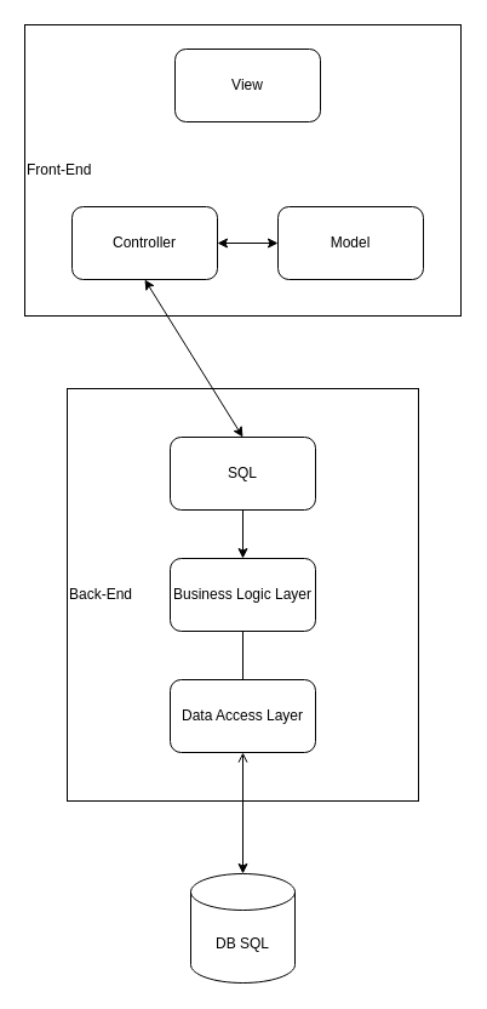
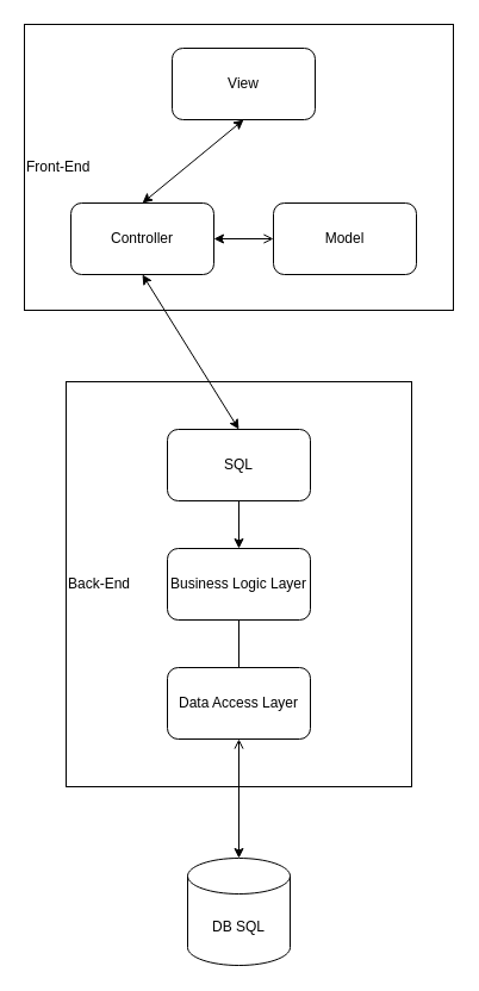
  <mxCell id="0" />
  <mxCell id="1" parent="0" />
  <mxCell id="2" value="Back-End" style="rounded=0;whiteSpace=wrap;html=1;fillColor=none;align=left;" vertex="1" parent="1"><mxGeometry x="55" y="320" width="290" height="340" as="geometry" /></mxCell>
  <mxCell id="3" value="DB SQL" style="shape=cylinder3;whiteSpace=wrap;html=1;boundedLbl=1;backgroundOutline=1;size=15;" vertex="1" parent="1"><mxGeometry x="157" y="720" width="86" height="90" as="geometry" /></mxCell>
  <mxCell id="4" value="Front-End" style="rounded=0;whiteSpace=wrap;html=1;fillColor=none;align=left;" vertex="1" parent="1"><mxGeometry x="20" y="20" width="360" height="240" as="geometry" /></mxCell>
  <mxCell id="5" value="Data Access Layer" style="rounded=1;whiteSpace=wrap;html=1;" vertex="1" parent="1"><mxGeometry x="140" y="560" width="120" height="60" as="geometry" /></mxCell>
  <mxCell id="6" value="Business Logic Layer" style="rounded=1;whiteSpace=wrap;html=1;" vertex="1" parent="1"><mxGeometry x="140" y="460" width="120" height="60" as="geometry" /></mxCell>
  <mxCell id="7" value="SQL" style="rounded=1;whiteSpace=wrap;html=1;" vertex="1" parent="1"><mxGeometry x="140" y="360" width="120" height="60" as="geometry" /></mxCell>
  <mxCell id="8" value="Controller" style="rounded=1;whiteSpace=wrap;html=1;fillColor=none;" vertex="1" parent="1"><mxGeometry x="59" y="170" width="120" height="60" as="geometry" /></mxCell>
  <mxCell id="9" value="Model" style="rounded=1;whiteSpace=wrap;html=1;fillColor=none;" vertex="1" parent="1"><mxGeometry x="229" y="170" width="120" height="60" as="geometry" /></mxCell>
  <mxCell id="10" value="View" style="rounded=1;whiteSpace=wrap;html=1;fillColor=none;" vertex="1" parent="1"><mxGeometry x="144" y="40" width="120" height="60" as="geometry" /></mxCell>
  <mxCell id="11" value="" style="endArrow=classic;html=1;entryX=0.5;entryY=0;entryDx=0;entryDy=0;exitX=0.5;exitY=1;exitDx=0;exitDy=0;" edge="1" parent="1" source="7" target="6"><mxGeometry width="50" height="50" relative="1" as="geometry"><mxPoint x="176" y="370" as="sourcePoint" /><mxPoint x="226" y="320" as="targetPoint" /></mxGeometry></mxCell>
  <mxCell id="12" value="" style="endArrow=none;html=1;entryX=0.5;entryY=0;entryDx=0;entryDy=0;exitX=0.5;exitY=1;exitDx=0;exitDy=0;" edge="1" parent="1" source="6" target="5"><mxGeometry width="50" height="50" relative="1" as="geometry"><mxPoint x="176" y="370" as="sourcePoint" /><mxPoint x="226" y="320" as="targetPoint" /></mxGeometry></mxCell>
  <mxCell id="13" value="" style="endArrow=open;startArrow=classic;html=1;entryX=0.5;entryY=1;entryDx=0;entryDy=0;" edge="1" parent="1" source="3" target="5"><mxGeometry width="50" height="50" relative="1" as="geometry"><mxPoint x="176" y="530" as="sourcePoint" /><mxPoint x="226" y="480" as="targetPoint" /></mxGeometry></mxCell>
- <mxCell id="15" value="" style="endArrow=classic;startArrow=classic;html=1;entryX=0;entryY=0.5;entryDx=0;entryDy=0;exitX=1;exitY=0.5;exitDx=0;exitDy=0;" edge="1" parent="1" source="8" target="9"><mxGeometry width="50" height="50" relative="1" as="geometry"><mxPoint x="176" y="370" as="sourcePoint" /><mxPoint x="226" y="320" as="targetPoint" /></mxGeometry></mxCell>
+ <mxCell id="14" value="" style="endArrow=classic;startArrow=classic;html=1;entryX=0.5;entryY=1;entryDx=0;entryDy=0;exitX=0.5;exitY=0;exitDx=0;exitDy=0;" edge="1" parent="1" source="8" target="10"><mxGeometry width="50" height="50" relative="1" as="geometry"><mxPoint x="176" y="370" as="sourcePoint" /><mxPoint x="226" y="320" as="targetPoint" /></mxGeometry></mxCell>
+ <mxCell id="15" value="" style="endArrow=open;startArrow=classic;html=1;entryX=0;entryY=0.5;entryDx=0;entryDy=0;exitX=1;exitY=0.5;exitDx=0;exitDy=0;" edge="1" parent="1" source="8" target="9"><mxGeometry width="50" height="50" relative="1" as="geometry"><mxPoint x="176" y="370" as="sourcePoint" /><mxPoint x="226" y="320" as="targetPoint" /></mxGeometry></mxCell>
  <mxCell id="16" value="" style="endArrow=classic;startArrow=classic;html=1;entryX=0.5;entryY=1;entryDx=0;entryDy=0;exitX=0.5;exitY=0;exitDx=0;exitDy=0;" edge="1" parent="1" source="7" target="8"><mxGeometry width="50" height="50" relative="1" as="geometry"><mxPoint x="176" y="370" as="sourcePoint" /><mxPoint x="226" y="320" as="targetPoint" /></mxGeometry></mxCell>
